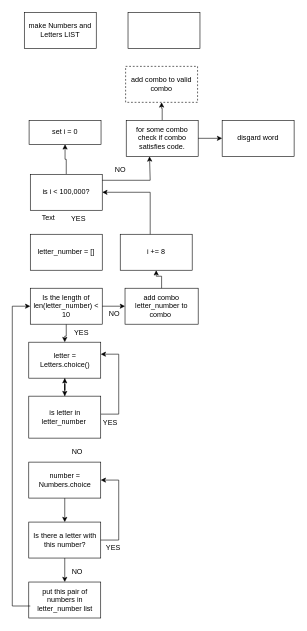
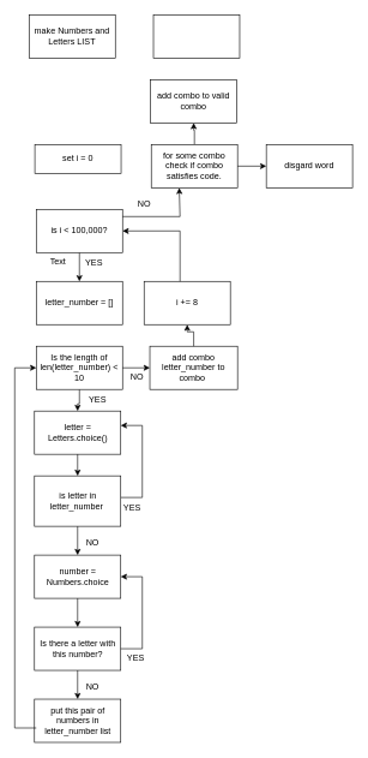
  <mxCell id="0" />
  <mxCell id="1" parent="0" />
  <mxCell id="2" value="make Numbers and Letters LIST" style="rounded=0;whiteSpace=wrap;html=1;" vertex="1" parent="1"><mxGeometry x="40" y="20" width="120" height="60" as="geometry" /></mxCell>
  <mxCell id="3" value="i += 8" style="rounded=0;whiteSpace=wrap;html=1;" vertex="1" parent="1"><mxGeometry x="200" y="390" width="120" height="60" as="geometry" /></mxCell>
  <mxCell id="4" value="" style="group" vertex="1" connectable="0" parent="1"><mxGeometry x="20" y="290" width="310" height="740" as="geometry" /></mxCell>
- <mxCell id="5" value="" style="edgeStyle=orthogonalEdgeStyle;rounded=0;orthogonalLoop=1;jettySize=auto;html=1;" edge="1" parent="4" source="6" target="33"><mxGeometry relative="1" as="geometry" /></mxCell>
+ <mxCell id="5" value="" style="edgeStyle=orthogonalEdgeStyle;rounded=0;orthogonalLoop=1;jettySize=auto;html=1;" edge="1" parent="4" source="6" target="7"><mxGeometry relative="1" as="geometry" /></mxCell>
  <mxCell id="6" value="is i &amp;lt; 100,000?" style="rounded=0;whiteSpace=wrap;html=1;" vertex="1" parent="4"><mxGeometry x="30" width="120" height="60" as="geometry" /></mxCell>
  <mxCell id="7" value="letter_number = []" style="rounded=0;whiteSpace=wrap;html=1;" vertex="1" parent="4"><mxGeometry x="30" y="100" width="120" height="60" as="geometry" /></mxCell>
  <mxCell id="8" value="YES" style="text;html=1;align=center;verticalAlign=middle;resizable=0;points=[];autosize=1;strokeColor=none;fillColor=none;" vertex="1" parent="4"><mxGeometry x="85" y="60" width="50" height="30" as="geometry" /></mxCell>
  <mxCell id="9" value="" style="group" vertex="1" connectable="0" parent="4"><mxGeometry x="27.5" y="280" width="165" height="460" as="geometry" /></mxCell>
  <mxCell id="10" value="letter = Letters.choice()" style="rounded=0;whiteSpace=wrap;html=1;" vertex="1" parent="9"><mxGeometry width="120" height="60" as="geometry" /></mxCell>
  <mxCell id="11" value="" style="edgeStyle=orthogonalEdgeStyle;rounded=0;orthogonalLoop=1;jettySize=auto;html=1;" edge="1" parent="9" source="12" target="13"><mxGeometry relative="1" as="geometry" /></mxCell>
  <mxCell id="12" value="Is there a letter with this number?" style="rounded=0;whiteSpace=wrap;html=1;" vertex="1" parent="9"><mxGeometry y="300" width="120" height="60" as="geometry" /></mxCell>
  <mxCell id="13" value="put this pair of numbers in letter_number list" style="rounded=0;whiteSpace=wrap;html=1;" vertex="1" parent="9"><mxGeometry y="400" width="120" height="60" as="geometry" /></mxCell>
  <mxCell id="14" value="" style="edgeStyle=orthogonalEdgeStyle;rounded=0;orthogonalLoop=1;jettySize=auto;html=1;" edge="1" parent="9" source="22" target="12"><mxGeometry relative="1" as="geometry" /></mxCell>
  <mxCell id="15" value="NO" style="text;html=1;align=center;verticalAlign=middle;resizable=0;points=[];autosize=1;strokeColor=none;fillColor=none;" vertex="1" parent="9"><mxGeometry x="60" y="368" width="40" height="30" as="geometry" /></mxCell>
  <mxCell id="16" value="" style="endArrow=classic;html=1;rounded=0;entryX=1;entryY=0.5;entryDx=0;entryDy=0;" edge="1" parent="9" target="22"><mxGeometry width="50" height="50" relative="1" as="geometry"><mxPoint x="120" y="330" as="sourcePoint" /><mxPoint x="130" y="230" as="targetPoint" /><Array as="points"><mxPoint x="150" y="330" /><mxPoint x="150" y="230" /></Array></mxGeometry></mxCell>
  <mxCell id="17" value="YES" style="text;html=1;align=center;verticalAlign=middle;resizable=0;points=[];autosize=1;strokeColor=none;fillColor=none;" vertex="1" parent="9"><mxGeometry x="115" y="328" width="50" height="30" as="geometry" /></mxCell>
  <mxCell id="18" value="" style="endArrow=classic;html=1;rounded=0;" edge="1" parent="9"><mxGeometry width="50" height="50" relative="1" as="geometry"><mxPoint x="120" y="120" as="sourcePoint" /><mxPoint x="120" y="20" as="targetPoint" /><Array as="points"><mxPoint x="150" y="120" /><mxPoint x="150" y="20" /></Array></mxGeometry></mxCell>
  <mxCell id="19" value="YES" style="text;html=1;align=center;verticalAlign=middle;resizable=0;points=[];autosize=1;strokeColor=none;fillColor=none;" vertex="1" parent="9"><mxGeometry x="110" y="120" width="50" height="30" as="geometry" /></mxCell>
- <mxCell id="20" value="" style="edgeStyle=orthogonalEdgeStyle;rounded=0;orthogonalLoop=1;jettySize=auto;html=1;" edge="1" parent="9" source="21" target="10"><mxGeometry relative="1" as="geometry" /></mxCell>
+ <mxCell id="20" value="" style="edgeStyle=orthogonalEdgeStyle;rounded=0;orthogonalLoop=1;jettySize=auto;html=1;" edge="1" parent="9" source="21" target="22"><mxGeometry relative="1" as="geometry" /></mxCell>
  <mxCell id="21" value="is letter in letter_number&amp;nbsp;" style="rounded=0;whiteSpace=wrap;html=1;" vertex="1" parent="9"><mxGeometry y="90" width="120" height="70" as="geometry" /></mxCell>
  <mxCell id="22" value="number = Numbers.choice" style="rounded=0;whiteSpace=wrap;html=1;" vertex="1" parent="9"><mxGeometry y="200" width="120" height="60" as="geometry" /></mxCell>
  <mxCell id="23" value="NO" style="text;html=1;align=center;verticalAlign=middle;resizable=0;points=[];autosize=1;strokeColor=none;fillColor=none;" vertex="1" parent="9"><mxGeometry x="60" y="168" width="40" height="30" as="geometry" /></mxCell>
  <mxCell id="24" value="" style="endArrow=classic;html=1;rounded=0;" edge="1" parent="9"><mxGeometry width="50" height="50" relative="1" as="geometry"><mxPoint x="60" y="60" as="sourcePoint" /><mxPoint x="60" y="90" as="targetPoint" /></mxGeometry></mxCell>
  <mxCell id="25" value="" style="edgeStyle=orthogonalEdgeStyle;rounded=0;orthogonalLoop=1;jettySize=auto;html=1;" edge="1" parent="4" source="26" target="10"><mxGeometry relative="1" as="geometry" /></mxCell>
  <mxCell id="26" value="Is the length of len(letter_number) &amp;lt; 10" style="rounded=0;whiteSpace=wrap;html=1;" vertex="1" parent="4"><mxGeometry x="30" y="190" width="120" height="60" as="geometry" /></mxCell>
  <mxCell id="27" value="&lt;blockquote style=&quot;margin: 0 0 0 40px; border: none; padding: 0px;&quot;&gt;YES&lt;/blockquote&gt;" style="text;html=1;align=center;verticalAlign=middle;resizable=0;points=[];autosize=1;strokeColor=none;fillColor=none;" vertex="1" parent="4"><mxGeometry x="50" y="250" width="90" height="30" as="geometry" /></mxCell>
  <mxCell id="28" value="NO" style="text;html=1;align=center;verticalAlign=middle;resizable=0;points=[];autosize=1;strokeColor=none;fillColor=none;" vertex="1" parent="4"><mxGeometry x="150" y="218" width="40" height="30" as="geometry" /></mxCell>
  <mxCell id="29" value="" style="endArrow=classic;html=1;rounded=0;entryX=1;entryY=0.5;entryDx=0;entryDy=0;" edge="1" parent="4" target="6"><mxGeometry width="50" height="50" relative="1" as="geometry"><mxPoint x="230" y="100" as="sourcePoint" /><mxPoint x="280" y="50" as="targetPoint" /><Array as="points"><mxPoint x="230" y="30" /></Array></mxGeometry></mxCell>
  <mxCell id="30" value="" style="endArrow=classic;html=1;rounded=0;entryX=0;entryY=0.5;entryDx=0;entryDy=0;" edge="1" parent="4" target="26"><mxGeometry width="50" height="50" relative="1" as="geometry"><mxPoint x="30" y="720" as="sourcePoint" /><mxPoint x="30" y="310" as="targetPoint" /><Array as="points"><mxPoint y="720" /><mxPoint y="220" /></Array></mxGeometry></mxCell>
  <mxCell id="31" value="add combo letter_number to combo&amp;nbsp;" style="rounded=0;whiteSpace=wrap;html=1;" vertex="1" parent="4"><mxGeometry x="188" y="190" width="122" height="60" as="geometry" /></mxCell>
  <mxCell id="32" value="" style="endArrow=classic;html=1;rounded=0;entryX=0;entryY=0.5;entryDx=0;entryDy=0;" edge="1" parent="4" target="31"><mxGeometry width="50" height="50" relative="1" as="geometry"><mxPoint x="150" y="220" as="sourcePoint" /><mxPoint x="200" y="170" as="targetPoint" /></mxGeometry></mxCell>
  <mxCell id="33" value="set i = 0" style="rounded=0;whiteSpace=wrap;html=1;" vertex="1" parent="1"><mxGeometry x="48" y="200" width="120" height="40" as="geometry" /></mxCell>
  <mxCell id="34" value="Text" style="text;html=1;align=center;verticalAlign=middle;resizable=0;points=[];autosize=1;strokeColor=none;fillColor=none;" vertex="1" parent="1"><mxGeometry x="55" y="348" width="50" height="30" as="geometry" /></mxCell>
  <mxCell id="35" value="" style="edgeStyle=orthogonalEdgeStyle;rounded=0;orthogonalLoop=1;jettySize=auto;html=1;" edge="1" parent="1" source="31" target="3"><mxGeometry relative="1" as="geometry" /></mxCell>
  <mxCell id="36" value="" style="edgeStyle=orthogonalEdgeStyle;rounded=0;orthogonalLoop=1;jettySize=auto;html=1;" edge="1" parent="1" source="37" target="40"><mxGeometry relative="1" as="geometry" /></mxCell>
  <mxCell id="37" value="for some combo check if combo satisfies code." style="rounded=0;whiteSpace=wrap;html=1;" vertex="1" parent="1"><mxGeometry x="210" y="200" width="120" height="60" as="geometry" /></mxCell>
  <mxCell id="38" value="" style="endArrow=classic;html=1;rounded=0;entryX=0.324;entryY=1.003;entryDx=0;entryDy=0;entryPerimeter=0;" edge="1" parent="1" target="37"><mxGeometry width="50" height="50" relative="1" as="geometry"><mxPoint x="170" y="300" as="sourcePoint" /><mxPoint x="220" y="250" as="targetPoint" /><Array as="points"><mxPoint x="250" y="300" /></Array></mxGeometry></mxCell>
  <mxCell id="39" value="NO" style="text;html=1;align=center;verticalAlign=middle;resizable=0;points=[];autosize=1;strokeColor=none;fillColor=none;" vertex="1" parent="1"><mxGeometry x="180" y="268" width="40" height="30" as="geometry" /></mxCell>
- <mxCell id="40" value="add combo to valid combo" style="rounded=0;whiteSpace=wrap;html=1;dashed=1;" vertex="1" parent="1"><mxGeometry x="209" y="110" width="120" height="60" as="geometry" /></mxCell>
+ <mxCell id="40" value="add combo to valid combo" style="rounded=0;whiteSpace=wrap;html=1;" vertex="1" parent="1"><mxGeometry x="209" y="110" width="120" height="60" as="geometry" /></mxCell>
  <mxCell id="41" value="" style="endArrow=classic;html=1;rounded=0;" edge="1" parent="1"><mxGeometry width="50" height="50" relative="1" as="geometry"><mxPoint x="330" y="230" as="sourcePoint" /><mxPoint x="370" y="230" as="targetPoint" /></mxGeometry></mxCell>
  <mxCell id="42" value="disgard word" style="rounded=0;whiteSpace=wrap;html=1;" vertex="1" parent="1"><mxGeometry x="370" y="200" width="120" height="60" as="geometry" /></mxCell>
  <mxCell id="43" value="" style="rounded=0;whiteSpace=wrap;html=1;" vertex="1" parent="1"><mxGeometry x="213" y="20" width="120" height="60" as="geometry" /></mxCell>
